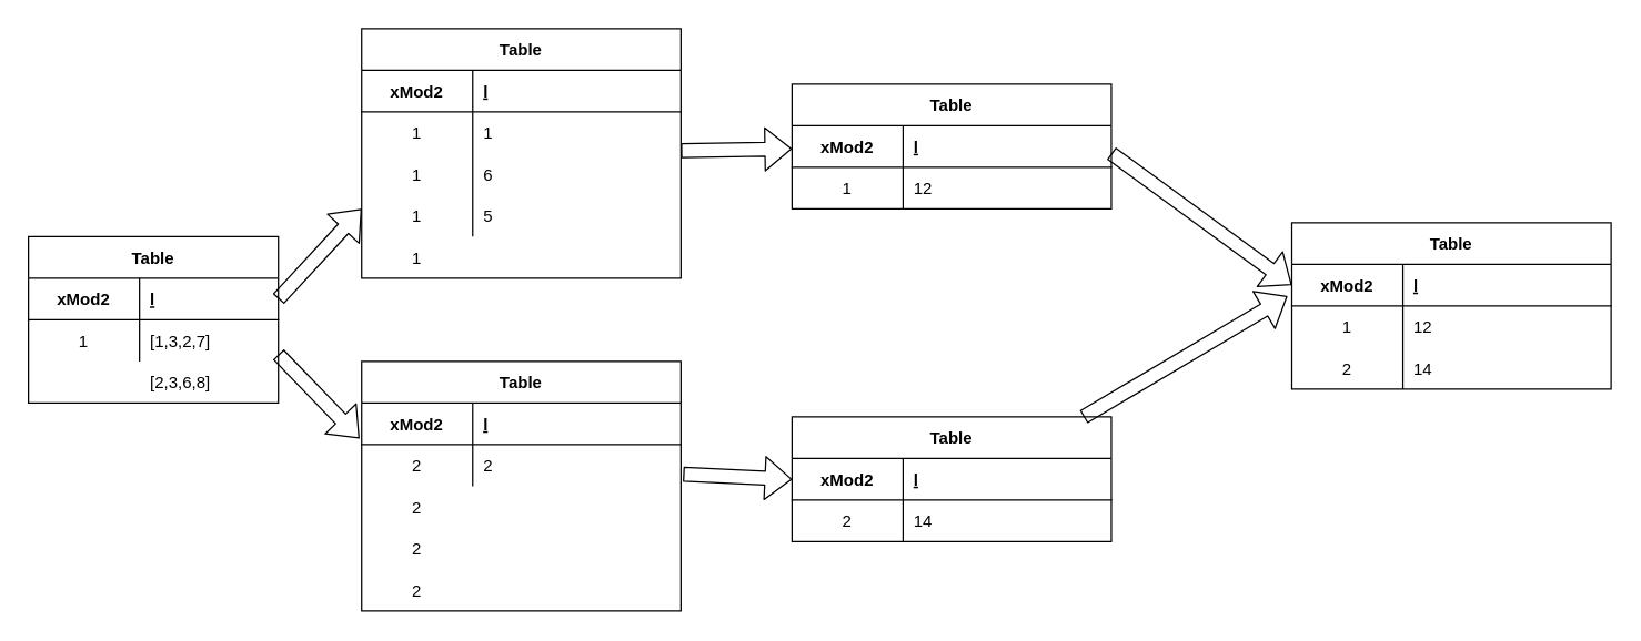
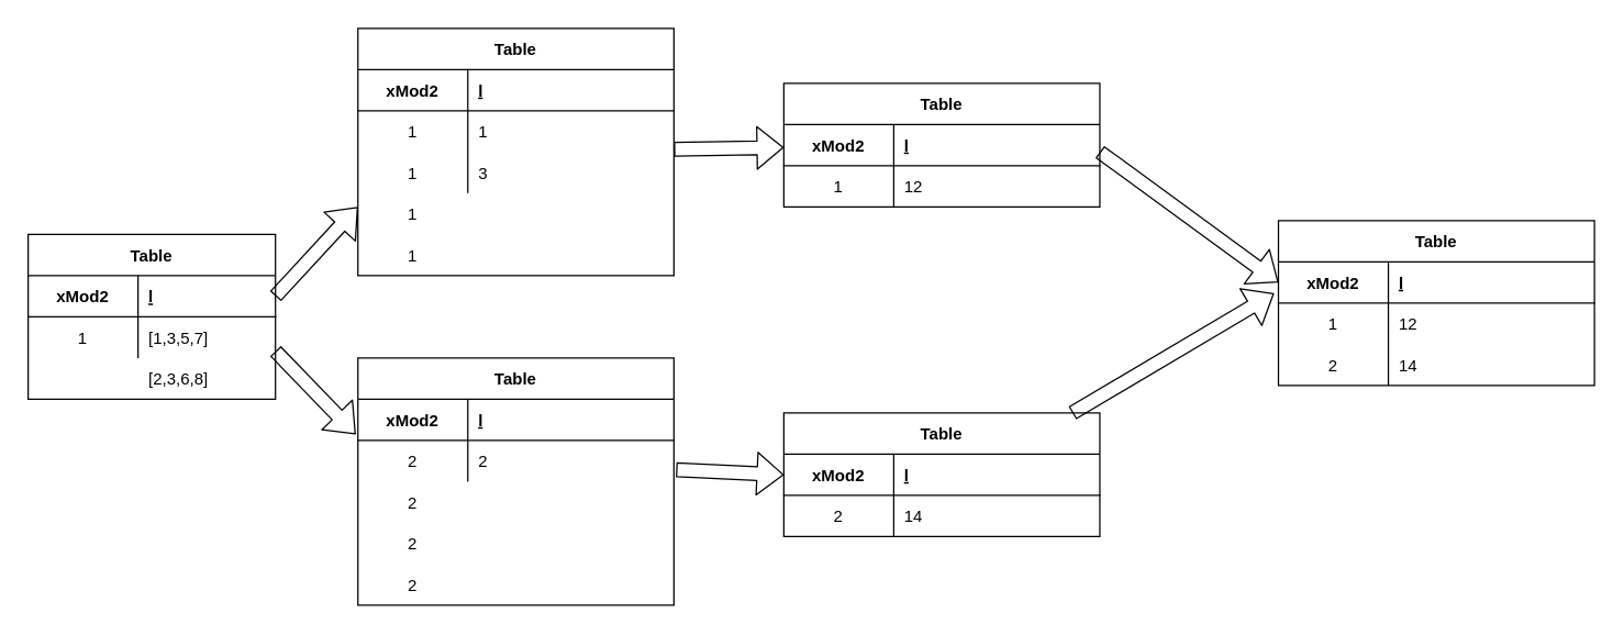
  <mxCell id="0" />
  <mxCell id="1" parent="0" />
  <mxCell id="2" value="Table" style="shape=table;startSize=30;container=1;collapsible=1;childLayout=tableLayout;fixedRows=1;rowLines=0;fontStyle=1;align=center;resizeLast=1;" vertex="1" parent="1"><mxGeometry x="20" y="170" width="180" height="120" as="geometry" /></mxCell>
  <mxCell id="3" value="" style="shape=partialRectangle;collapsible=0;dropTarget=0;pointerEvents=0;fillColor=none;top=0;left=0;bottom=1;right=0;points=[[0,0.5],[1,0.5]];portConstraint=eastwest;" vertex="1" parent="2"><mxGeometry y="30" width="180" height="30" as="geometry" /></mxCell>
  <mxCell id="4" value="xMod2" style="shape=partialRectangle;connectable=0;fillColor=none;top=0;left=0;bottom=0;right=0;fontStyle=1;overflow=hidden;" vertex="1" parent="3"><mxGeometry width="80" height="30" as="geometry" /></mxCell>
  <mxCell id="5" value="l" style="shape=partialRectangle;connectable=0;fillColor=none;top=0;left=0;bottom=0;right=0;align=left;spacingLeft=6;fontStyle=5;overflow=hidden;" vertex="1" parent="3"><mxGeometry x="80" width="100" height="30" as="geometry" /></mxCell>
  <mxCell id="6" value="" style="shape=partialRectangle;collapsible=0;dropTarget=0;pointerEvents=0;fillColor=none;top=0;left=0;bottom=0;right=0;points=[[0,0.5],[1,0.5]];portConstraint=eastwest;" vertex="1" parent="2"><mxGeometry y="60" width="180" height="30" as="geometry" /></mxCell>
  <mxCell id="7" value="1" style="shape=partialRectangle;connectable=0;fillColor=none;top=0;left=0;bottom=0;right=0;editable=1;overflow=hidden;" vertex="1" parent="6"><mxGeometry width="80" height="30" as="geometry" /></mxCell>
- <mxCell id="8" value="[1,3,2,7]" style="shape=partialRectangle;connectable=0;fillColor=none;top=0;left=0;bottom=0;right=0;align=left;spacingLeft=6;overflow=hidden;" vertex="1" parent="6"><mxGeometry x="80" width="100" height="30" as="geometry" /></mxCell>
+ <mxCell id="8" value="[1,3,5,7]" style="shape=partialRectangle;connectable=0;fillColor=none;top=0;left=0;bottom=0;right=0;align=left;spacingLeft=6;overflow=hidden;" vertex="1" parent="6"><mxGeometry x="80" width="100" height="30" as="geometry" /></mxCell>
  <mxCell id="9" value="" style="shape=partialRectangle;collapsible=0;dropTarget=0;pointerEvents=0;fillColor=none;top=0;left=0;bottom=0;right=0;points=[[0,0.5],[1,0.5]];portConstraint=eastwest;" vertex="1" parent="2"><mxGeometry y="90" width="180" height="30" as="geometry" /></mxCell>
  <mxCell id="10" value="[2,3,6,8]" style="shape=partialRectangle;connectable=0;fillColor=none;top=0;left=0;bottom=0;right=0;align=left;spacingLeft=6;overflow=hidden;" vertex="1" parent="9"><mxGeometry x="80" width="100" height="30" as="geometry" /></mxCell>
  <mxCell id="11" value="Table" style="shape=table;startSize=30;container=1;collapsible=1;childLayout=tableLayout;fixedRows=1;rowLines=0;fontStyle=1;align=center;resizeLast=1;" vertex="1" parent="1"><mxGeometry x="260" y="20" width="230" height="180" as="geometry" /></mxCell>
  <mxCell id="12" value="" style="shape=partialRectangle;collapsible=0;dropTarget=0;pointerEvents=0;fillColor=none;top=0;left=0;bottom=1;right=0;points=[[0,0.5],[1,0.5]];portConstraint=eastwest;" vertex="1" parent="11"><mxGeometry y="30" width="230" height="30" as="geometry" /></mxCell>
  <mxCell id="13" value="xMod2" style="shape=partialRectangle;connectable=0;fillColor=none;top=0;left=0;bottom=0;right=0;fontStyle=1;overflow=hidden;" vertex="1" parent="12"><mxGeometry width="80" height="30" as="geometry" /></mxCell>
  <mxCell id="14" value="l" style="shape=partialRectangle;connectable=0;fillColor=none;top=0;left=0;bottom=0;right=0;align=left;spacingLeft=6;fontStyle=5;overflow=hidden;" vertex="1" parent="12"><mxGeometry x="80" width="150" height="30" as="geometry" /></mxCell>
  <mxCell id="15" value="" style="shape=partialRectangle;collapsible=0;dropTarget=0;pointerEvents=0;fillColor=none;top=0;left=0;bottom=0;right=0;points=[[0,0.5],[1,0.5]];portConstraint=eastwest;" vertex="1" parent="11"><mxGeometry y="60" width="230" height="30" as="geometry" /></mxCell>
  <mxCell id="16" value="1" style="shape=partialRectangle;connectable=0;fillColor=none;top=0;left=0;bottom=0;right=0;editable=1;overflow=hidden;" vertex="1" parent="15"><mxGeometry width="80" height="30" as="geometry" /></mxCell>
  <mxCell id="17" value="1" style="shape=partialRectangle;connectable=0;fillColor=none;top=0;left=0;bottom=0;right=0;align=left;spacingLeft=6;overflow=hidden;" vertex="1" parent="15"><mxGeometry x="80" width="150" height="30" as="geometry" /></mxCell>
  <mxCell id="18" value="" style="shape=partialRectangle;collapsible=0;dropTarget=0;pointerEvents=0;fillColor=none;top=0;left=0;bottom=0;right=0;points=[[0,0.5],[1,0.5]];portConstraint=eastwest;" vertex="1" parent="11"><mxGeometry y="90" width="230" height="30" as="geometry" /></mxCell>
  <mxCell id="19" value="1" style="shape=partialRectangle;connectable=0;fillColor=none;top=0;left=0;bottom=0;right=0;editable=1;overflow=hidden;" vertex="1" parent="18"><mxGeometry width="80" height="30" as="geometry" /></mxCell>
- <mxCell id="20" value="6" style="shape=partialRectangle;connectable=0;fillColor=none;top=0;left=0;bottom=0;right=0;align=left;spacingLeft=6;overflow=hidden;" vertex="1" parent="18"><mxGeometry x="80" width="150" height="30" as="geometry" /></mxCell>
+ <mxCell id="20" value="3" style="shape=partialRectangle;connectable=0;fillColor=none;top=0;left=0;bottom=0;right=0;align=left;spacingLeft=6;overflow=hidden;" vertex="1" parent="18"><mxGeometry x="80" width="150" height="30" as="geometry" /></mxCell>
  <mxCell id="21" style="shape=partialRectangle;collapsible=0;dropTarget=0;pointerEvents=0;fillColor=none;top=0;left=0;bottom=0;right=0;points=[[0,0.5],[1,0.5]];portConstraint=eastwest;" vertex="1" parent="11"><mxGeometry y="120" width="230" height="30" as="geometry" /></mxCell>
  <mxCell id="22" value="1" style="shape=partialRectangle;connectable=0;fillColor=none;top=0;left=0;bottom=0;right=0;editable=1;overflow=hidden;" vertex="1" parent="21"><mxGeometry width="80" height="30" as="geometry" /></mxCell>
- <mxCell id="23" value="5" style="shape=partialRectangle;connectable=0;fillColor=none;top=0;left=0;bottom=0;right=0;align=left;spacingLeft=6;overflow=hidden;" vertex="1" parent="21"><mxGeometry x="80" width="150" height="30" as="geometry" /></mxCell>
  <mxCell id="24" style="shape=partialRectangle;collapsible=0;dropTarget=0;pointerEvents=0;fillColor=none;top=0;left=0;bottom=0;right=0;points=[[0,0.5],[1,0.5]];portConstraint=eastwest;" vertex="1" parent="11"><mxGeometry y="150" width="230" height="30" as="geometry" /></mxCell>
  <mxCell id="25" value="1" style="shape=partialRectangle;connectable=0;fillColor=none;top=0;left=0;bottom=0;right=0;editable=1;overflow=hidden;" vertex="1" parent="24"><mxGeometry width="80" height="30" as="geometry" /></mxCell>
  <mxCell id="26" value="Table" style="shape=table;startSize=30;container=1;collapsible=1;childLayout=tableLayout;fixedRows=1;rowLines=0;fontStyle=1;align=center;resizeLast=1;" vertex="1" parent="1"><mxGeometry x="260" y="260" width="230" height="180" as="geometry" /></mxCell>
  <mxCell id="27" value="" style="shape=partialRectangle;collapsible=0;dropTarget=0;pointerEvents=0;fillColor=none;top=0;left=0;bottom=1;right=0;points=[[0,0.5],[1,0.5]];portConstraint=eastwest;" vertex="1" parent="26"><mxGeometry y="30" width="230" height="30" as="geometry" /></mxCell>
  <mxCell id="28" value="xMod2" style="shape=partialRectangle;connectable=0;fillColor=none;top=0;left=0;bottom=0;right=0;fontStyle=1;overflow=hidden;" vertex="1" parent="27"><mxGeometry width="80" height="30" as="geometry" /></mxCell>
  <mxCell id="29" value="l" style="shape=partialRectangle;connectable=0;fillColor=none;top=0;left=0;bottom=0;right=0;align=left;spacingLeft=6;fontStyle=5;overflow=hidden;" vertex="1" parent="27"><mxGeometry x="80" width="150" height="30" as="geometry" /></mxCell>
  <mxCell id="30" value="" style="shape=partialRectangle;collapsible=0;dropTarget=0;pointerEvents=0;fillColor=none;top=0;left=0;bottom=0;right=0;points=[[0,0.5],[1,0.5]];portConstraint=eastwest;" vertex="1" parent="26"><mxGeometry y="60" width="230" height="30" as="geometry" /></mxCell>
  <mxCell id="31" value="2" style="shape=partialRectangle;connectable=0;fillColor=none;top=0;left=0;bottom=0;right=0;editable=1;overflow=hidden;" vertex="1" parent="30"><mxGeometry width="80" height="30" as="geometry" /></mxCell>
  <mxCell id="32" value="2" style="shape=partialRectangle;connectable=0;fillColor=none;top=0;left=0;bottom=0;right=0;align=left;spacingLeft=6;overflow=hidden;" vertex="1" parent="30"><mxGeometry x="80" width="150" height="30" as="geometry" /></mxCell>
  <mxCell id="33" value="" style="shape=partialRectangle;collapsible=0;dropTarget=0;pointerEvents=0;fillColor=none;top=0;left=0;bottom=0;right=0;points=[[0,0.5],[1,0.5]];portConstraint=eastwest;" vertex="1" parent="26"><mxGeometry y="90" width="230" height="30" as="geometry" /></mxCell>
  <mxCell id="34" value="2" style="shape=partialRectangle;connectable=0;fillColor=none;top=0;left=0;bottom=0;right=0;editable=1;overflow=hidden;" vertex="1" parent="33"><mxGeometry width="80" height="30" as="geometry" /></mxCell>
  <mxCell id="35" style="shape=partialRectangle;collapsible=0;dropTarget=0;pointerEvents=0;fillColor=none;top=0;left=0;bottom=0;right=0;points=[[0,0.5],[1,0.5]];portConstraint=eastwest;" vertex="1" parent="26"><mxGeometry y="120" width="230" height="30" as="geometry" /></mxCell>
  <mxCell id="36" value="2" style="shape=partialRectangle;connectable=0;fillColor=none;top=0;left=0;bottom=0;right=0;editable=1;overflow=hidden;" vertex="1" parent="35"><mxGeometry width="80" height="30" as="geometry" /></mxCell>
  <mxCell id="37" style="shape=partialRectangle;collapsible=0;dropTarget=0;pointerEvents=0;fillColor=none;top=0;left=0;bottom=0;right=0;points=[[0,0.5],[1,0.5]];portConstraint=eastwest;" vertex="1" parent="26"><mxGeometry y="150" width="230" height="30" as="geometry" /></mxCell>
  <mxCell id="38" value="2" style="shape=partialRectangle;connectable=0;fillColor=none;top=0;left=0;bottom=0;right=0;editable=1;overflow=hidden;" vertex="1" parent="37"><mxGeometry width="80" height="30" as="geometry" /></mxCell>
  <mxCell id="39" value="Table" style="shape=table;startSize=30;container=1;collapsible=1;childLayout=tableLayout;fixedRows=1;rowLines=0;fontStyle=1;align=center;resizeLast=1;" vertex="1" parent="1"><mxGeometry x="570" y="60" width="230" height="90" as="geometry" /></mxCell>
  <mxCell id="40" value="" style="shape=partialRectangle;collapsible=0;dropTarget=0;pointerEvents=0;fillColor=none;top=0;left=0;bottom=1;right=0;points=[[0,0.5],[1,0.5]];portConstraint=eastwest;" vertex="1" parent="39"><mxGeometry y="30" width="230" height="30" as="geometry" /></mxCell>
  <mxCell id="41" value="xMod2" style="shape=partialRectangle;connectable=0;fillColor=none;top=0;left=0;bottom=0;right=0;fontStyle=1;overflow=hidden;" vertex="1" parent="40"><mxGeometry width="80" height="30" as="geometry" /></mxCell>
  <mxCell id="42" value="l" style="shape=partialRectangle;connectable=0;fillColor=none;top=0;left=0;bottom=0;right=0;align=left;spacingLeft=6;fontStyle=5;overflow=hidden;" vertex="1" parent="40"><mxGeometry x="80" width="150" height="30" as="geometry" /></mxCell>
  <mxCell id="43" value="" style="shape=partialRectangle;collapsible=0;dropTarget=0;pointerEvents=0;fillColor=none;top=0;left=0;bottom=0;right=0;points=[[0,0.5],[1,0.5]];portConstraint=eastwest;" vertex="1" parent="39"><mxGeometry y="60" width="230" height="30" as="geometry" /></mxCell>
  <mxCell id="44" value="1" style="shape=partialRectangle;connectable=0;fillColor=none;top=0;left=0;bottom=0;right=0;editable=1;overflow=hidden;" vertex="1" parent="43"><mxGeometry width="80" height="30" as="geometry" /></mxCell>
  <mxCell id="45" value="12" style="shape=partialRectangle;connectable=0;fillColor=none;top=0;left=0;bottom=0;right=0;align=left;spacingLeft=6;overflow=hidden;" vertex="1" parent="43"><mxGeometry x="80" width="150" height="30" as="geometry" /></mxCell>
  <mxCell id="46" value="Table" style="shape=table;startSize=30;container=1;collapsible=1;childLayout=tableLayout;fixedRows=1;rowLines=0;fontStyle=1;align=center;resizeLast=1;" vertex="1" parent="1"><mxGeometry x="570" y="300" width="230" height="90" as="geometry" /></mxCell>
  <mxCell id="47" value="" style="shape=partialRectangle;collapsible=0;dropTarget=0;pointerEvents=0;fillColor=none;top=0;left=0;bottom=1;right=0;points=[[0,0.5],[1,0.5]];portConstraint=eastwest;" vertex="1" parent="46"><mxGeometry y="30" width="230" height="30" as="geometry" /></mxCell>
  <mxCell id="48" value="xMod2" style="shape=partialRectangle;connectable=0;fillColor=none;top=0;left=0;bottom=0;right=0;fontStyle=1;overflow=hidden;" vertex="1" parent="47"><mxGeometry width="80" height="30" as="geometry" /></mxCell>
  <mxCell id="49" value="l" style="shape=partialRectangle;connectable=0;fillColor=none;top=0;left=0;bottom=0;right=0;align=left;spacingLeft=6;fontStyle=5;overflow=hidden;" vertex="1" parent="47"><mxGeometry x="80" width="150" height="30" as="geometry" /></mxCell>
  <mxCell id="50" value="" style="shape=partialRectangle;collapsible=0;dropTarget=0;pointerEvents=0;fillColor=none;top=0;left=0;bottom=0;right=0;points=[[0,0.5],[1,0.5]];portConstraint=eastwest;" vertex="1" parent="46"><mxGeometry y="60" width="230" height="30" as="geometry" /></mxCell>
  <mxCell id="51" value="2" style="shape=partialRectangle;connectable=0;fillColor=none;top=0;left=0;bottom=0;right=0;editable=1;overflow=hidden;" vertex="1" parent="50"><mxGeometry width="80" height="30" as="geometry" /></mxCell>
  <mxCell id="52" value="14" style="shape=partialRectangle;connectable=0;fillColor=none;top=0;left=0;bottom=0;right=0;align=left;spacingLeft=6;overflow=hidden;" vertex="1" parent="50"><mxGeometry x="80" width="150" height="30" as="geometry" /></mxCell>
  <mxCell id="53" value="" style="shape=flexArrow;endArrow=classic;html=1;exitX=1;exitY=0.5;exitDx=0;exitDy=0;" edge="1" parent="1" source="3"><mxGeometry width="50" height="50" relative="1" as="geometry"><mxPoint x="210" y="200" as="sourcePoint" /><mxPoint x="260" y="150" as="targetPoint" /></mxGeometry></mxCell>
  <mxCell id="54" value="" style="shape=flexArrow;endArrow=classic;html=1;exitX=1;exitY=0.5;exitDx=0;exitDy=0;entryX=-0.007;entryY=0.85;entryDx=0;entryDy=0;entryPerimeter=0;" edge="1" parent="1" target="27"><mxGeometry width="50" height="50" relative="1" as="geometry"><mxPoint x="200" y="255" as="sourcePoint" /><mxPoint x="260" y="190" as="targetPoint" /></mxGeometry></mxCell>
  <mxCell id="55" value="" style="shape=flexArrow;endArrow=classic;html=1;" edge="1" parent="1" target="40"><mxGeometry width="50" height="50" relative="1" as="geometry"><mxPoint x="490" y="108" as="sourcePoint" /><mxPoint x="610" y="90" as="targetPoint" /></mxGeometry></mxCell>
  <mxCell id="56" value="" style="shape=flexArrow;endArrow=classic;html=1;entryX=0;entryY=0.5;entryDx=0;entryDy=0;exitX=1.007;exitY=0.711;exitDx=0;exitDy=0;exitPerimeter=0;" edge="1" parent="1" source="30" target="47"><mxGeometry width="50" height="50" relative="1" as="geometry"><mxPoint x="520" y="641.23" as="sourcePoint" /><mxPoint x="600" y="639.999" as="targetPoint" /></mxGeometry></mxCell>
  <mxCell id="57" value="Table" style="shape=table;startSize=30;container=1;collapsible=1;childLayout=tableLayout;fixedRows=1;rowLines=0;fontStyle=1;align=center;resizeLast=1;" vertex="1" parent="1"><mxGeometry x="930" y="160" width="230" height="120" as="geometry" /></mxCell>
  <mxCell id="58" value="" style="shape=partialRectangle;collapsible=0;dropTarget=0;pointerEvents=0;fillColor=none;top=0;left=0;bottom=1;right=0;points=[[0,0.5],[1,0.5]];portConstraint=eastwest;" vertex="1" parent="57"><mxGeometry y="30" width="230" height="30" as="geometry" /></mxCell>
  <mxCell id="59" value="xMod2" style="shape=partialRectangle;connectable=0;fillColor=none;top=0;left=0;bottom=0;right=0;fontStyle=1;overflow=hidden;" vertex="1" parent="58"><mxGeometry width="80" height="30" as="geometry" /></mxCell>
  <mxCell id="60" value="l" style="shape=partialRectangle;connectable=0;fillColor=none;top=0;left=0;bottom=0;right=0;align=left;spacingLeft=6;fontStyle=5;overflow=hidden;" vertex="1" parent="58"><mxGeometry x="80" width="150" height="30" as="geometry" /></mxCell>
  <mxCell id="61" value="" style="shape=partialRectangle;collapsible=0;dropTarget=0;pointerEvents=0;fillColor=none;top=0;left=0;bottom=0;right=0;points=[[0,0.5],[1,0.5]];portConstraint=eastwest;" vertex="1" parent="57"><mxGeometry y="60" width="230" height="30" as="geometry" /></mxCell>
  <mxCell id="62" value="1" style="shape=partialRectangle;connectable=0;fillColor=none;top=0;left=0;bottom=0;right=0;editable=1;overflow=hidden;" vertex="1" parent="61"><mxGeometry width="80" height="30" as="geometry" /></mxCell>
  <mxCell id="63" value="12" style="shape=partialRectangle;connectable=0;fillColor=none;top=0;left=0;bottom=0;right=0;align=left;spacingLeft=6;overflow=hidden;" vertex="1" parent="61"><mxGeometry x="80" width="150" height="30" as="geometry" /></mxCell>
  <mxCell id="64" style="shape=partialRectangle;collapsible=0;dropTarget=0;pointerEvents=0;fillColor=none;top=0;left=0;bottom=0;right=0;points=[[0,0.5],[1,0.5]];portConstraint=eastwest;" vertex="1" parent="57"><mxGeometry y="90" width="230" height="30" as="geometry" /></mxCell>
  <mxCell id="65" value="2" style="shape=partialRectangle;connectable=0;fillColor=none;top=0;left=0;bottom=0;right=0;editable=1;overflow=hidden;" vertex="1" parent="64"><mxGeometry width="80" height="30" as="geometry" /></mxCell>
  <mxCell id="66" value="14" style="shape=partialRectangle;connectable=0;fillColor=none;top=0;left=0;bottom=0;right=0;align=left;spacingLeft=6;overflow=hidden;" vertex="1" parent="64"><mxGeometry x="80" width="150" height="30" as="geometry" /></mxCell>
  <mxCell id="67" value="" style="shape=flexArrow;endArrow=classic;html=1;entryX=0;entryY=0.5;entryDx=0;entryDy=0;" edge="1" parent="1" target="58"><mxGeometry width="50" height="50" relative="1" as="geometry"><mxPoint x="800" y="110" as="sourcePoint" /><mxPoint x="690" y="420" as="targetPoint" /></mxGeometry></mxCell>
  <mxCell id="68" value="" style="shape=flexArrow;endArrow=classic;html=1;entryX=-0.014;entryY=0.767;entryDx=0;entryDy=0;entryPerimeter=0;" edge="1" parent="1" target="58"><mxGeometry width="50" height="50" relative="1" as="geometry"><mxPoint x="780" y="300" as="sourcePoint" /><mxPoint x="690" y="420" as="targetPoint" /></mxGeometry></mxCell>
